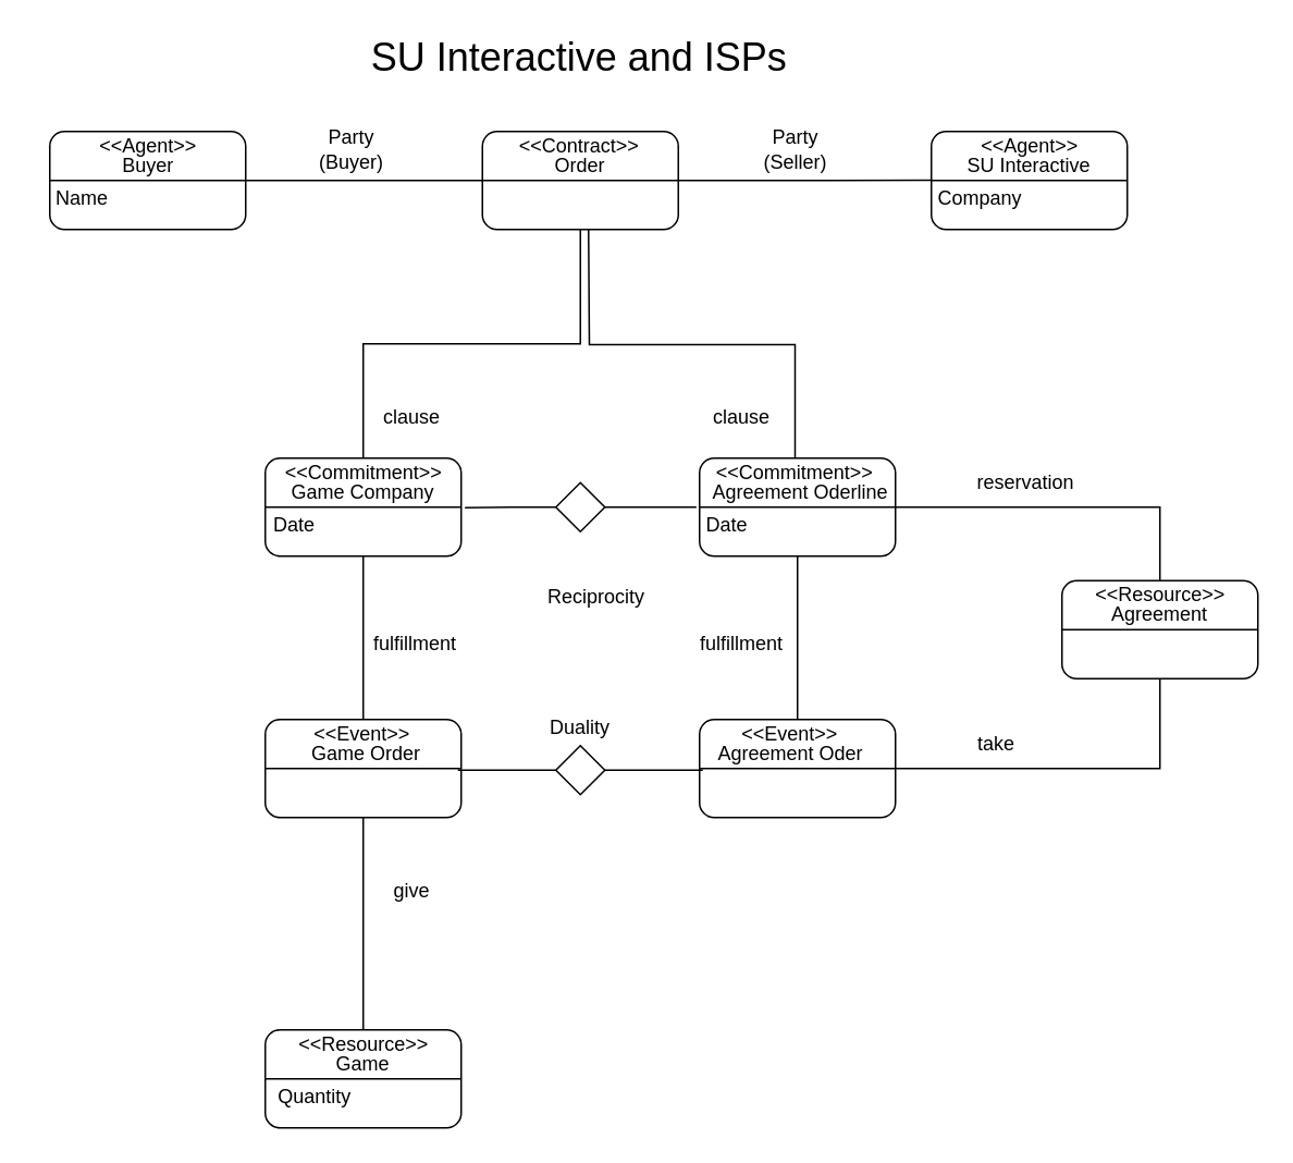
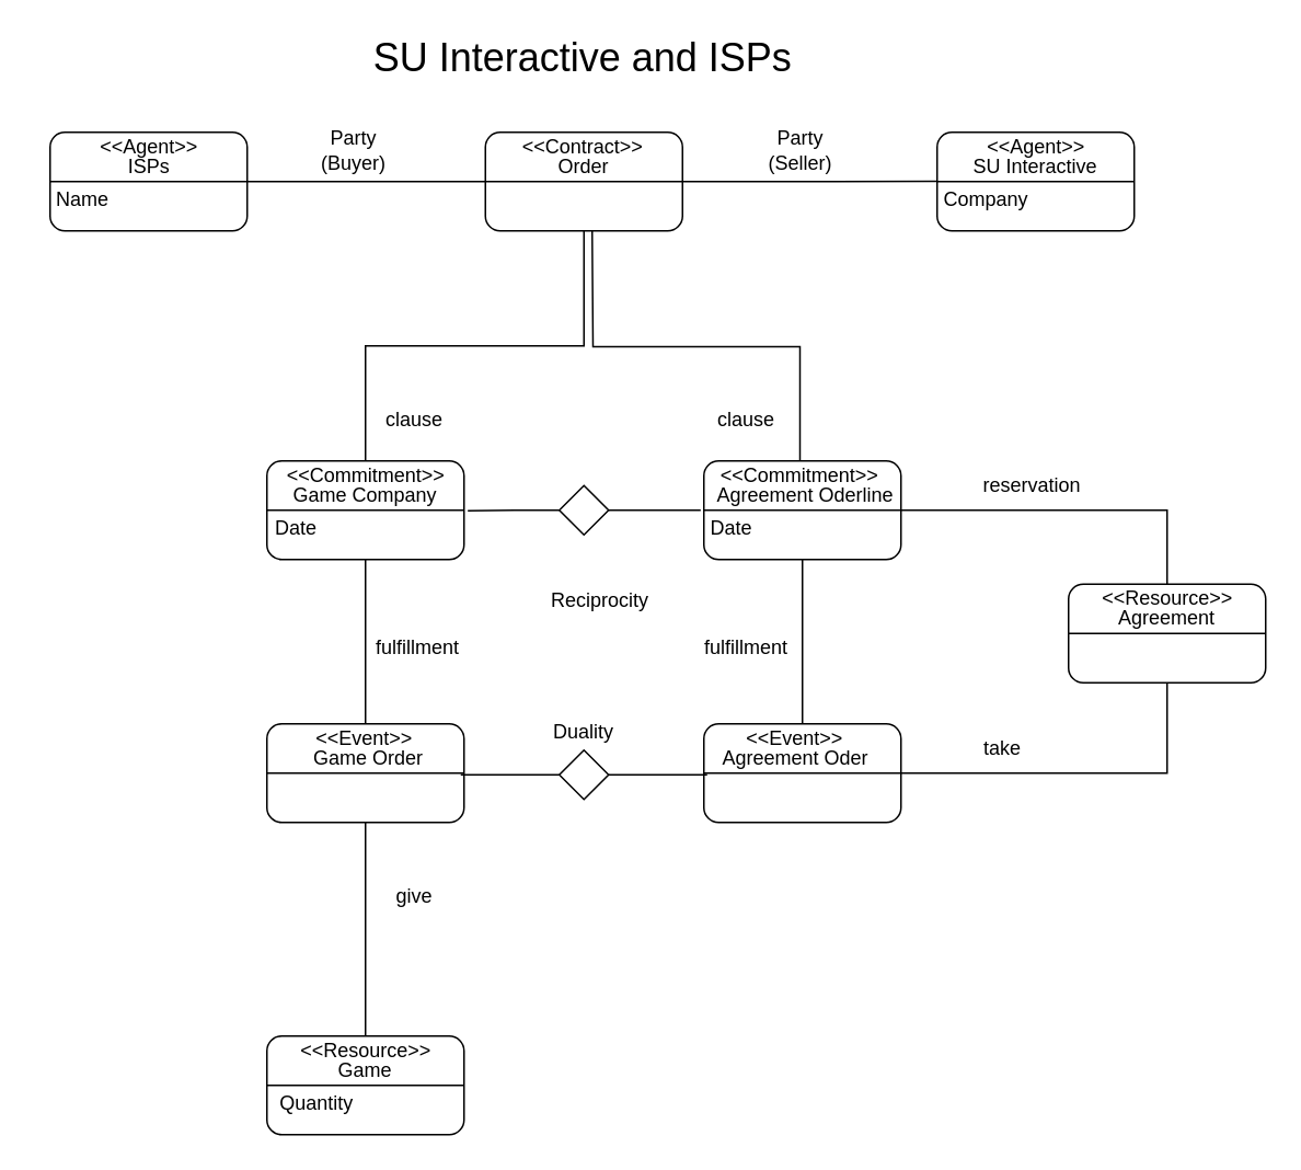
  <mxCell id="0" />
  <mxCell id="1" parent="0" />
  <mxCell id="2" value="&lt;font style=&quot;font-size: 24px&quot;&gt;SU Interactive and ISPs&lt;br&gt;&lt;/font&gt;" style="text;html=1;strokeColor=none;fillColor=none;align=center;verticalAlign=middle;whiteSpace=wrap;rounded=0;" parent="1" vertex="1"><mxGeometry x="152" y="20" width="405" height="30" as="geometry" /></mxCell>
  <mxCell id="3" style="edgeStyle=orthogonalEdgeStyle;rounded=0;orthogonalLoop=1;jettySize=auto;html=1;exitX=1;exitY=0.5;exitDx=0;exitDy=0;entryX=0;entryY=0.5;entryDx=0;entryDy=0;fontSize=12;endArrow=none;endFill=0;" parent="1" source="4" target="8" edge="1"><mxGeometry relative="1" as="geometry" /></mxCell>
  <mxCell id="4" value="" style="rounded=1;whiteSpace=wrap;html=1;fontSize=24;" parent="1" vertex="1"><mxGeometry x="30" y="80" width="120" height="60" as="geometry" /></mxCell>
  <mxCell id="5" value="" style="endArrow=none;html=1;rounded=0;fontSize=24;exitX=0;exitY=0.5;exitDx=0;exitDy=0;entryX=1;entryY=0.5;entryDx=0;entryDy=0;" parent="1" source="4" target="4" edge="1"><mxGeometry width="50" height="50" relative="1" as="geometry"><mxPoint x="65" y="120" as="sourcePoint" /><mxPoint x="115" y="70" as="targetPoint" /></mxGeometry></mxCell>
  <mxCell id="6" style="edgeStyle=orthogonalEdgeStyle;rounded=0;orthogonalLoop=1;jettySize=auto;html=1;exitX=1;exitY=0.5;exitDx=0;exitDy=0;fontSize=12;endArrow=none;endFill=0;" parent="1" source="8" edge="1"><mxGeometry relative="1" as="geometry"><mxPoint x="570" y="109.862" as="targetPoint" /></mxGeometry></mxCell>
  <mxCell id="7" style="edgeStyle=orthogonalEdgeStyle;rounded=0;orthogonalLoop=1;jettySize=auto;html=1;exitX=0.5;exitY=1;exitDx=0;exitDy=0;fontSize=12;endArrow=none;endFill=0;" parent="1" source="8" target="24" edge="1"><mxGeometry relative="1" as="geometry" /></mxCell>
  <mxCell id="8" value="" style="rounded=1;whiteSpace=wrap;html=1;fontSize=24;" parent="1" vertex="1"><mxGeometry x="295" y="80" width="120" height="60" as="geometry" /></mxCell>
  <mxCell id="9" value="" style="endArrow=none;html=1;rounded=0;fontSize=24;exitX=0;exitY=0.5;exitDx=0;exitDy=0;entryX=1;entryY=0.5;entryDx=0;entryDy=0;" parent="1" source="8" target="8" edge="1"><mxGeometry width="50" height="50" relative="1" as="geometry"><mxPoint x="330" y="120" as="sourcePoint" /><mxPoint x="380" y="70" as="targetPoint" /></mxGeometry></mxCell>
  <mxCell id="10" value="" style="rounded=1;whiteSpace=wrap;html=1;fontSize=24;" parent="1" vertex="1"><mxGeometry x="570" y="80" width="120" height="60" as="geometry" /></mxCell>
  <mxCell id="11" value="" style="endArrow=none;html=1;rounded=0;fontSize=24;exitX=0;exitY=0.5;exitDx=0;exitDy=0;entryX=1;entryY=0.5;entryDx=0;entryDy=0;" parent="1" source="10" target="10" edge="1"><mxGeometry width="50" height="50" relative="1" as="geometry"><mxPoint x="605" y="120" as="sourcePoint" /><mxPoint x="655" y="70" as="targetPoint" /></mxGeometry></mxCell>
  <mxCell id="12" value="&lt;font style=&quot;font-size: 12px&quot;&gt;&amp;lt;&amp;lt;Agent&amp;gt;&amp;gt;&lt;br&gt;&lt;/font&gt;" style="text;html=1;strokeColor=none;fillColor=none;align=center;verticalAlign=middle;whiteSpace=wrap;rounded=0;fontSize=24;" parent="1" vertex="1"><mxGeometry x="57.5" y="80" width="65" height="10" as="geometry" /></mxCell>
- <mxCell id="13" value="Buyer" style="text;html=1;strokeColor=none;fillColor=none;align=center;verticalAlign=middle;whiteSpace=wrap;rounded=0;fontSize=12;" parent="1" vertex="1"><mxGeometry x="47.5" y="96" width="85" height="10" as="geometry" /></mxCell>
+ <mxCell id="13" value="ISPs" style="text;html=1;strokeColor=none;fillColor=none;align=center;verticalAlign=middle;whiteSpace=wrap;rounded=0;fontSize=12;" parent="1" vertex="1"><mxGeometry x="47.5" y="96" width="85" height="10" as="geometry" /></mxCell>
  <mxCell id="14" value="Order" style="text;html=1;strokeColor=none;fillColor=none;align=center;verticalAlign=middle;whiteSpace=wrap;rounded=0;fontSize=12;" parent="1" vertex="1"><mxGeometry x="324.5" y="96" width="60" height="10" as="geometry" /></mxCell>
  <mxCell id="15" value="&lt;font style=&quot;font-size: 12px&quot;&gt;&amp;lt;&amp;lt;Contract&amp;gt;&amp;gt;&lt;br&gt;&lt;/font&gt;" style="text;html=1;strokeColor=none;fillColor=none;align=center;verticalAlign=middle;whiteSpace=wrap;rounded=0;fontSize=24;" parent="1" vertex="1"><mxGeometry x="322" y="80" width="65" height="10" as="geometry" /></mxCell>
  <mxCell id="16" value="SU Interactive" style="text;html=1;strokeColor=none;fillColor=none;align=center;verticalAlign=middle;whiteSpace=wrap;rounded=0;fontSize=12;" parent="1" vertex="1"><mxGeometry x="590" y="96" width="80" height="10" as="geometry" /></mxCell>
  <mxCell id="17" value="&lt;font style=&quot;font-size: 12px&quot;&gt;&amp;lt;&amp;lt;Agent&amp;gt;&amp;gt;&lt;br&gt;&lt;/font&gt;" style="text;html=1;strokeColor=none;fillColor=none;align=center;verticalAlign=middle;whiteSpace=wrap;rounded=0;fontSize=24;" parent="1" vertex="1"><mxGeometry x="597.5" y="80" width="65" height="10" as="geometry" /></mxCell>
  <mxCell id="18" style="edgeStyle=orthogonalEdgeStyle;rounded=0;orthogonalLoop=1;jettySize=auto;html=1;exitX=0.5;exitY=1;exitDx=0;exitDy=0;entryX=0.5;entryY=0;entryDx=0;entryDy=0;fontSize=12;endArrow=none;endFill=0;" parent="1" source="19" target="30" edge="1"><mxGeometry relative="1" as="geometry" /></mxCell>
  <mxCell id="19" value="" style="rounded=1;whiteSpace=wrap;html=1;fontSize=24;" parent="1" vertex="1"><mxGeometry x="162" y="280" width="120" height="60" as="geometry" /></mxCell>
  <mxCell id="20" value="" style="endArrow=none;html=1;rounded=0;fontSize=24;exitX=0;exitY=0.5;exitDx=0;exitDy=0;entryX=1;entryY=0.5;entryDx=0;entryDy=0;" parent="1" source="19" target="19" edge="1"><mxGeometry width="50" height="50" relative="1" as="geometry"><mxPoint x="197" y="320" as="sourcePoint" /><mxPoint x="247" y="270" as="targetPoint" /></mxGeometry></mxCell>
  <mxCell id="21" style="edgeStyle=orthogonalEdgeStyle;rounded=0;orthogonalLoop=1;jettySize=auto;html=1;exitX=0.5;exitY=1;exitDx=0;exitDy=0;entryX=0.5;entryY=0;entryDx=0;entryDy=0;fontSize=12;endArrow=none;endFill=0;" parent="1" source="22" target="33" edge="1"><mxGeometry relative="1" as="geometry" /></mxCell>
  <mxCell id="22" value="" style="rounded=1;whiteSpace=wrap;html=1;fontSize=24;" parent="1" vertex="1"><mxGeometry x="428" y="280" width="120" height="60" as="geometry" /></mxCell>
  <mxCell id="23" value="" style="endArrow=none;html=1;rounded=0;fontSize=24;exitX=0;exitY=0.5;exitDx=0;exitDy=0;entryX=1;entryY=0.5;entryDx=0;entryDy=0;" parent="1" source="22" target="22" edge="1"><mxGeometry width="50" height="50" relative="1" as="geometry"><mxPoint x="462" y="320" as="sourcePoint" /><mxPoint x="512" y="270" as="targetPoint" /></mxGeometry></mxCell>
  <mxCell id="24" value="&lt;font style=&quot;font-size: 12px&quot;&gt;&amp;lt;&amp;lt;Commitment&amp;gt;&amp;gt;&lt;br&gt;&lt;/font&gt;" style="text;html=1;strokeColor=none;fillColor=none;align=center;verticalAlign=middle;whiteSpace=wrap;rounded=0;fontSize=24;" parent="1" vertex="1"><mxGeometry x="189.5" y="280" width="65" height="10" as="geometry" /></mxCell>
  <mxCell id="25" value="Game Company" style="text;html=1;strokeColor=none;fillColor=none;align=center;verticalAlign=middle;whiteSpace=wrap;rounded=0;fontSize=12;" parent="1" vertex="1"><mxGeometry x="152" y="296" width="140" height="10" as="geometry" /></mxCell>
  <mxCell id="26" value="Agreement Oderline" style="text;html=1;strokeColor=none;fillColor=none;align=center;verticalAlign=middle;whiteSpace=wrap;rounded=0;fontSize=12;" parent="1" vertex="1"><mxGeometry x="430" y="296" width="120" height="10" as="geometry" /></mxCell>
  <mxCell id="27" style="edgeStyle=orthogonalEdgeStyle;rounded=0;orthogonalLoop=1;jettySize=auto;html=1;exitX=0.5;exitY=0;exitDx=0;exitDy=0;fontSize=12;endArrow=none;endFill=0;" parent="1" source="28" edge="1"><mxGeometry relative="1" as="geometry"><mxPoint x="360" y="140" as="targetPoint" /></mxGeometry></mxCell>
  <mxCell id="28" value="&lt;font style=&quot;font-size: 12px&quot;&gt;&amp;lt;&amp;lt;Commitment&amp;gt;&amp;gt;&lt;br&gt;&lt;/font&gt;" style="text;html=1;strokeColor=none;fillColor=none;align=center;verticalAlign=middle;whiteSpace=wrap;rounded=0;fontSize=24;" parent="1" vertex="1"><mxGeometry x="454" y="280" width="65" height="10" as="geometry" /></mxCell>
  <mxCell id="29" style="edgeStyle=orthogonalEdgeStyle;rounded=0;orthogonalLoop=1;jettySize=auto;html=1;exitX=0.5;exitY=1;exitDx=0;exitDy=0;entryX=0.5;entryY=0;entryDx=0;entryDy=0;fontSize=12;endArrow=none;endFill=0;" parent="1" source="30" target="55" edge="1"><mxGeometry relative="1" as="geometry" /></mxCell>
  <mxCell id="30" value="" style="rounded=1;whiteSpace=wrap;html=1;fontSize=24;" parent="1" vertex="1"><mxGeometry x="162" y="440" width="120" height="60" as="geometry" /></mxCell>
  <mxCell id="31" value="" style="endArrow=none;html=1;rounded=0;fontSize=24;exitX=0;exitY=0.5;exitDx=0;exitDy=0;entryX=1;entryY=0.5;entryDx=0;entryDy=0;" parent="1" source="30" target="30" edge="1"><mxGeometry width="50" height="50" relative="1" as="geometry"><mxPoint x="196" y="480" as="sourcePoint" /><mxPoint x="246" y="430" as="targetPoint" /></mxGeometry></mxCell>
  <mxCell id="32" style="edgeStyle=orthogonalEdgeStyle;rounded=0;orthogonalLoop=1;jettySize=auto;html=1;exitX=1;exitY=0.5;exitDx=0;exitDy=0;entryX=0.5;entryY=1;entryDx=0;entryDy=0;fontSize=12;endArrow=none;endFill=0;" parent="1" source="33" target="47" edge="1"><mxGeometry relative="1" as="geometry" /></mxCell>
  <mxCell id="33" value="" style="rounded=1;whiteSpace=wrap;html=1;fontSize=24;" parent="1" vertex="1"><mxGeometry x="428" y="440" width="120" height="60" as="geometry" /></mxCell>
  <mxCell id="34" value="" style="endArrow=none;html=1;rounded=0;fontSize=24;exitX=0;exitY=0.5;exitDx=0;exitDy=0;entryX=1;entryY=0.5;entryDx=0;entryDy=0;" parent="1" source="33" target="33" edge="1"><mxGeometry width="50" height="50" relative="1" as="geometry"><mxPoint x="459" y="480" as="sourcePoint" /><mxPoint x="509" y="430" as="targetPoint" /></mxGeometry></mxCell>
  <mxCell id="35" value="&lt;font style=&quot;font-size: 12px&quot;&gt;&amp;lt;&amp;lt;Event&amp;gt;&amp;gt;&lt;br&gt;&lt;/font&gt;" style="text;html=1;strokeColor=none;fillColor=none;align=center;verticalAlign=middle;whiteSpace=wrap;rounded=0;fontSize=24;" parent="1" vertex="1"><mxGeometry x="188.5" y="440" width="65" height="10" as="geometry" /></mxCell>
  <mxCell id="36" value="Game Order" style="text;html=1;strokeColor=none;fillColor=none;align=center;verticalAlign=middle;whiteSpace=wrap;rounded=0;fontSize=12;" parent="1" vertex="1"><mxGeometry x="169" y="456" width="110" height="10" as="geometry" /></mxCell>
  <mxCell id="37" value="Agreement Oder" style="text;html=1;strokeColor=none;fillColor=none;align=center;verticalAlign=middle;whiteSpace=wrap;rounded=0;fontSize=12;" parent="1" vertex="1"><mxGeometry x="423.5" y="456" width="120" height="10" as="geometry" /></mxCell>
  <mxCell id="38" value="&lt;font style=&quot;font-size: 12px&quot;&gt;&amp;lt;&amp;lt;Event&amp;gt;&amp;gt;&lt;br&gt;&lt;/font&gt;" style="text;html=1;strokeColor=none;fillColor=none;align=center;verticalAlign=middle;whiteSpace=wrap;rounded=0;fontSize=24;" parent="1" vertex="1"><mxGeometry x="451" y="440" width="65" height="10" as="geometry" /></mxCell>
  <mxCell id="39" style="edgeStyle=orthogonalEdgeStyle;rounded=0;orthogonalLoop=1;jettySize=auto;html=1;exitX=1;exitY=0.5;exitDx=0;exitDy=0;fontSize=12;endArrow=none;endFill=0;" parent="1" source="41" edge="1"><mxGeometry relative="1" as="geometry"><mxPoint x="430" y="471" as="targetPoint" /></mxGeometry></mxCell>
  <mxCell id="40" style="edgeStyle=orthogonalEdgeStyle;rounded=0;orthogonalLoop=1;jettySize=auto;html=1;exitX=0;exitY=0.5;exitDx=0;exitDy=0;fontSize=12;endArrow=none;endFill=0;" parent="1" source="41" edge="1"><mxGeometry relative="1" as="geometry"><mxPoint x="280" y="471" as="targetPoint" /></mxGeometry></mxCell>
  <mxCell id="41" value="" style="rhombus;whiteSpace=wrap;html=1;fontSize=12;" parent="1" vertex="1"><mxGeometry x="340" y="456" width="30" height="30" as="geometry" /></mxCell>
  <mxCell id="42" style="edgeStyle=orthogonalEdgeStyle;rounded=0;orthogonalLoop=1;jettySize=auto;html=1;exitX=0;exitY=0.5;exitDx=0;exitDy=0;entryX=1.019;entryY=0.422;entryDx=0;entryDy=0;entryPerimeter=0;fontSize=12;endArrow=none;endFill=0;" parent="1" source="44" edge="1"><mxGeometry relative="1" as="geometry"><mxPoint x="284.28" y="310.32" as="targetPoint" /></mxGeometry></mxCell>
  <mxCell id="43" style="edgeStyle=orthogonalEdgeStyle;rounded=0;orthogonalLoop=1;jettySize=auto;html=1;exitX=1;exitY=0.5;exitDx=0;exitDy=0;entryX=-0.008;entryY=0.417;entryDx=0;entryDy=0;entryPerimeter=0;fontSize=12;endArrow=none;endFill=0;" parent="1" source="44" edge="1"><mxGeometry relative="1" as="geometry"><mxPoint x="426.04" y="310.02" as="targetPoint" /></mxGeometry></mxCell>
  <mxCell id="44" value="" style="rhombus;whiteSpace=wrap;html=1;fontSize=12;" parent="1" vertex="1"><mxGeometry x="340" y="295" width="30" height="30" as="geometry" /></mxCell>
  <mxCell id="45" value="Duality" style="text;html=1;strokeColor=none;fillColor=none;align=center;verticalAlign=middle;whiteSpace=wrap;rounded=0;fontSize=12;" parent="1" vertex="1"><mxGeometry x="325" y="430" width="60" height="30" as="geometry" /></mxCell>
  <mxCell id="46" value="Reciprocity" style="text;html=1;strokeColor=none;fillColor=none;align=center;verticalAlign=middle;whiteSpace=wrap;rounded=0;fontSize=12;" parent="1" vertex="1"><mxGeometry x="335" y="350" width="60" height="30" as="geometry" /></mxCell>
  <mxCell id="47" value="" style="rounded=1;whiteSpace=wrap;html=1;fontSize=24;" parent="1" vertex="1"><mxGeometry x="650" y="355" width="120" height="60" as="geometry" /></mxCell>
  <mxCell id="48" value="" style="endArrow=none;html=1;rounded=0;fontSize=24;exitX=0;exitY=0.5;exitDx=0;exitDy=0;entryX=1;entryY=0.5;entryDx=0;entryDy=0;" parent="1" source="47" target="47" edge="1"><mxGeometry width="50" height="50" relative="1" as="geometry"><mxPoint x="685" y="395" as="sourcePoint" /><mxPoint x="735" y="345" as="targetPoint" /></mxGeometry></mxCell>
  <mxCell id="49" value="Agreement" style="text;html=1;strokeColor=none;fillColor=none;align=center;verticalAlign=middle;whiteSpace=wrap;rounded=0;fontSize=12;" parent="1" vertex="1"><mxGeometry x="670" y="371" width="80" height="10" as="geometry" /></mxCell>
  <mxCell id="50" style="edgeStyle=orthogonalEdgeStyle;rounded=0;orthogonalLoop=1;jettySize=auto;html=1;exitX=0.5;exitY=0;exitDx=0;exitDy=0;entryX=1;entryY=0.5;entryDx=0;entryDy=0;fontSize=12;endArrow=none;endFill=0;" parent="1" source="51" target="22" edge="1"><mxGeometry relative="1" as="geometry" /></mxCell>
  <mxCell id="51" value="&lt;font style=&quot;font-size: 12px&quot;&gt;&amp;lt;&amp;lt;Resource&amp;gt;&amp;gt;&lt;br&gt;&lt;/font&gt;" style="text;html=1;strokeColor=none;fillColor=none;align=center;verticalAlign=middle;whiteSpace=wrap;rounded=0;fontSize=24;" parent="1" vertex="1"><mxGeometry x="677.5" y="355" width="65" height="10" as="geometry" /></mxCell>
  <mxCell id="52" value="" style="rounded=1;whiteSpace=wrap;html=1;fontSize=24;" parent="1" vertex="1"><mxGeometry x="162" y="630" width="120" height="60" as="geometry" /></mxCell>
  <mxCell id="53" value="" style="endArrow=none;html=1;rounded=0;fontSize=24;exitX=0;exitY=0.5;exitDx=0;exitDy=0;entryX=1;entryY=0.5;entryDx=0;entryDy=0;" parent="1" source="52" target="52" edge="1"><mxGeometry width="50" height="50" relative="1" as="geometry"><mxPoint x="197" y="670" as="sourcePoint" /><mxPoint x="247" y="620" as="targetPoint" /></mxGeometry></mxCell>
  <mxCell id="54" value="Game" style="text;html=1;strokeColor=none;fillColor=none;align=center;verticalAlign=middle;whiteSpace=wrap;rounded=0;fontSize=12;" parent="1" vertex="1"><mxGeometry x="182" y="646" width="80" height="10" as="geometry" /></mxCell>
  <mxCell id="55" value="&lt;font style=&quot;font-size: 12px&quot;&gt;&amp;lt;&amp;lt;Resource&amp;gt;&amp;gt;&lt;br&gt;&lt;/font&gt;" style="text;html=1;strokeColor=none;fillColor=none;align=center;verticalAlign=middle;whiteSpace=wrap;rounded=0;fontSize=24;" parent="1" vertex="1"><mxGeometry x="189.5" y="630" width="65" height="10" as="geometry" /></mxCell>
  <mxCell id="56" value="Name" style="text;html=1;strokeColor=none;fillColor=none;align=center;verticalAlign=middle;whiteSpace=wrap;rounded=0;fontSize=12;" parent="1" vertex="1"><mxGeometry x="20" y="106" width="60" height="30" as="geometry" /></mxCell>
  <mxCell id="57" value="Party&lt;br&gt;(Buyer)" style="text;html=1;strokeColor=none;fillColor=none;align=center;verticalAlign=middle;whiteSpace=wrap;rounded=0;fontSize=12;" parent="1" vertex="1"><mxGeometry x="185" y="76" width="60" height="30" as="geometry" /></mxCell>
  <mxCell id="58" value="Party&lt;br&gt;(Seller)" style="text;html=1;strokeColor=none;fillColor=none;align=center;verticalAlign=middle;whiteSpace=wrap;rounded=0;fontSize=12;" parent="1" vertex="1"><mxGeometry x="456.5" y="76" width="60" height="30" as="geometry" /></mxCell>
  <mxCell id="59" value="Company" style="text;html=1;strokeColor=none;fillColor=none;align=center;verticalAlign=middle;whiteSpace=wrap;rounded=0;fontSize=12;" parent="1" vertex="1"><mxGeometry x="570" y="106" width="60" height="30" as="geometry" /></mxCell>
  <mxCell id="60" value="Date" style="text;html=1;strokeColor=none;fillColor=none;align=center;verticalAlign=middle;whiteSpace=wrap;rounded=0;fontSize=12;" parent="1" vertex="1"><mxGeometry x="150" y="306" width="60" height="30" as="geometry" /></mxCell>
  <mxCell id="61" value="Date" style="text;html=1;strokeColor=none;fillColor=none;align=center;verticalAlign=middle;whiteSpace=wrap;rounded=0;fontSize=12;" parent="1" vertex="1"><mxGeometry x="415" y="306" width="60" height="30" as="geometry" /></mxCell>
  <mxCell id="62" value="Quantity" style="text;html=1;strokeColor=none;fillColor=none;align=center;verticalAlign=middle;whiteSpace=wrap;rounded=0;fontSize=12;" parent="1" vertex="1"><mxGeometry x="152" y="656" width="81" height="30" as="geometry" /></mxCell>
  <mxCell id="63" value="clause" style="text;html=1;strokeColor=none;fillColor=none;align=center;verticalAlign=middle;whiteSpace=wrap;rounded=0;fontSize=12;" parent="1" vertex="1"><mxGeometry x="222" y="240" width="60" height="30" as="geometry" /></mxCell>
  <mxCell id="64" value="clause" style="text;html=1;strokeColor=none;fillColor=none;align=center;verticalAlign=middle;whiteSpace=wrap;rounded=0;fontSize=12;" parent="1" vertex="1"><mxGeometry x="423.5" y="240" width="60" height="30" as="geometry" /></mxCell>
  <mxCell id="65" value="fulfillment" style="text;html=1;strokeColor=none;fillColor=none;align=center;verticalAlign=middle;whiteSpace=wrap;rounded=0;fontSize=12;" parent="1" vertex="1"><mxGeometry x="423.5" y="379" width="60" height="30" as="geometry" /></mxCell>
  <mxCell id="66" value="fulfillment" style="text;html=1;strokeColor=none;fillColor=none;align=center;verticalAlign=middle;whiteSpace=wrap;rounded=0;fontSize=12;" parent="1" vertex="1"><mxGeometry x="224" y="379" width="60" height="30" as="geometry" /></mxCell>
  <mxCell id="67" value="reservation" style="text;html=1;strokeColor=none;fillColor=none;align=center;verticalAlign=middle;whiteSpace=wrap;rounded=0;fontSize=12;" parent="1" vertex="1"><mxGeometry x="597.5" y="280" width="60" height="30" as="geometry" /></mxCell>
  <mxCell id="68" value="take" style="text;html=1;strokeColor=none;fillColor=none;align=center;verticalAlign=middle;whiteSpace=wrap;rounded=0;fontSize=12;" parent="1" vertex="1"><mxGeometry x="580" y="440" width="60" height="30" as="geometry" /></mxCell>
  <mxCell id="69" value="give" style="text;html=1;strokeColor=none;fillColor=none;align=center;verticalAlign=middle;whiteSpace=wrap;rounded=0;fontSize=12;" parent="1" vertex="1"><mxGeometry x="222" y="530" width="60" height="30" as="geometry" /></mxCell>
